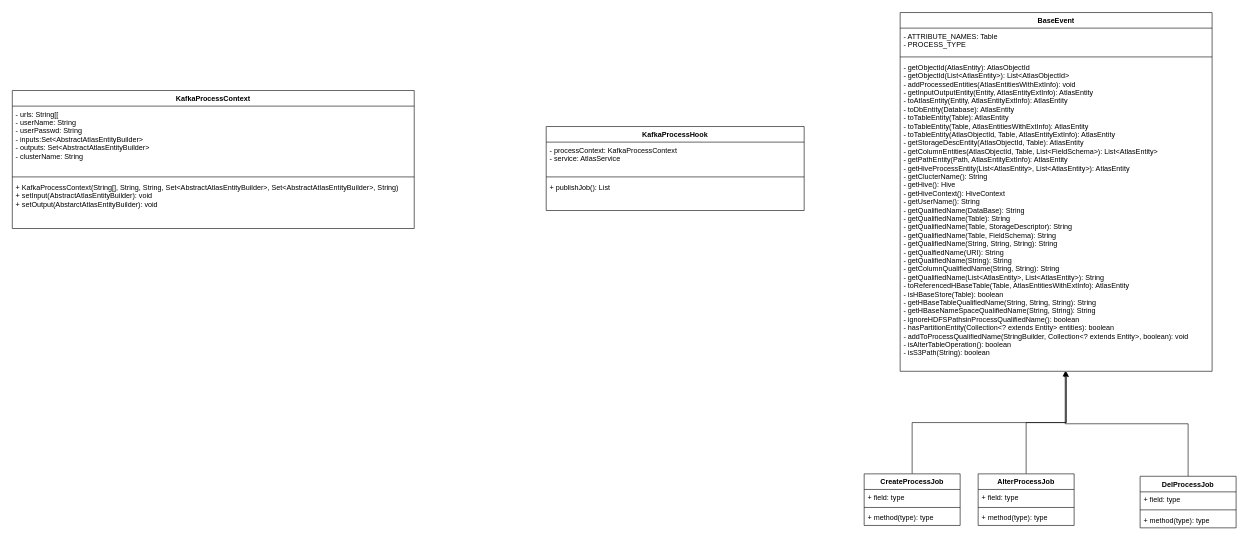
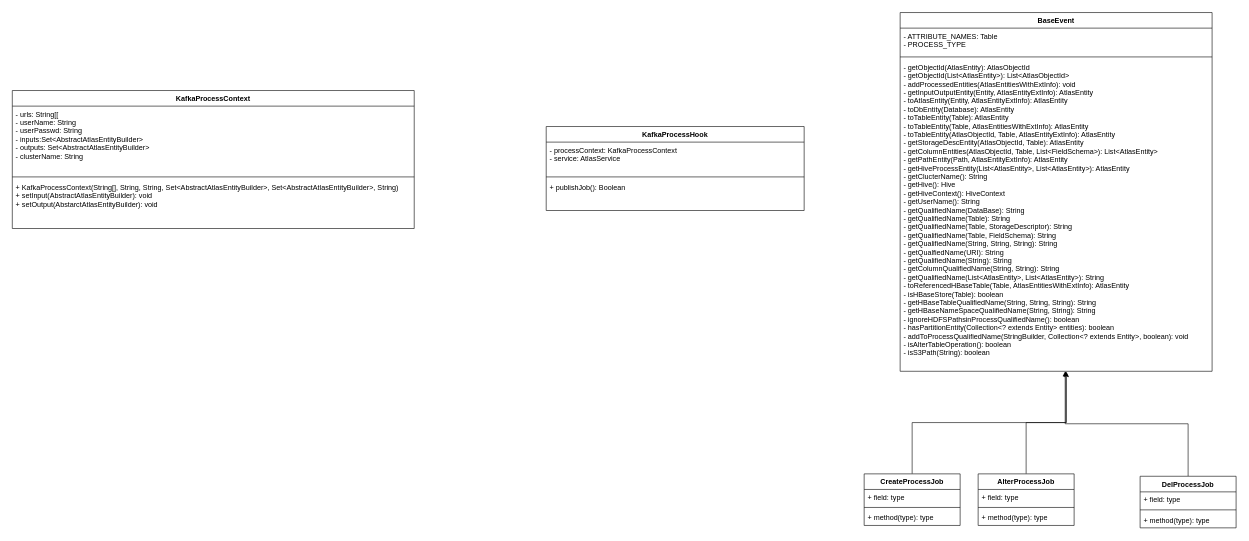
  <mxCell id="0" />
  <mxCell id="1" parent="0" />
  <mxCell id="2" value="KafkaProcessContext" style="swimlane;fontStyle=1;align=center;verticalAlign=top;childLayout=stackLayout;horizontal=1;startSize=26;horizontalStack=0;resizeParent=1;resizeParentMax=0;resizeLast=0;collapsible=1;marginBottom=0;" vertex="1" parent="1"><mxGeometry x="20" y="150" width="670" height="230" as="geometry" /></mxCell>
  <mxCell id="3" value="- urls: String[[&#10;- userName: String&#10;- userPasswd: String&#10;- inputs:Set&lt;AbstractAtlasEntityBuilder&gt;&#10;- outputs: Set&lt;AbstractAtlasEntityBuilder&gt;&#10;- clusterName: String&#10;" style="text;strokeColor=none;fillColor=none;align=left;verticalAlign=top;spacingLeft=4;spacingRight=4;overflow=hidden;rotatable=0;points=[[0,0.5],[1,0.5]];portConstraint=eastwest;" vertex="1" parent="2"><mxGeometry y="26" width="670" height="114" as="geometry" /></mxCell>
  <mxCell id="4" value="" style="line;strokeWidth=1;fillColor=none;align=left;verticalAlign=middle;spacingTop=-1;spacingLeft=3;spacingRight=3;rotatable=0;labelPosition=right;points=[];portConstraint=eastwest;" vertex="1" parent="2"><mxGeometry y="140" width="670" height="8" as="geometry" /></mxCell>
  <mxCell id="5" value="+ KafkaProcessContext(String[], String, String, Set&lt;AbstractAtlasEntityBuilder&gt;, Set&lt;AbstractAtlasEntityBuilder&gt;, String)&#10;+ setInput(AbstractAtlasEntityBuilder): void&#10;+ setOutput(AbstarctAtlasEntityBuilder): void" style="text;strokeColor=none;fillColor=none;align=left;verticalAlign=top;spacingLeft=4;spacingRight=4;overflow=hidden;rotatable=0;points=[[0,0.5],[1,0.5]];portConstraint=eastwest;" vertex="1" parent="2"><mxGeometry y="148" width="670" height="82" as="geometry" /></mxCell>
  <mxCell id="6" value="KafkaProcessHook" style="swimlane;fontStyle=1;align=center;verticalAlign=top;childLayout=stackLayout;horizontal=1;startSize=26;horizontalStack=0;resizeParent=1;resizeParentMax=0;resizeLast=0;collapsible=1;marginBottom=0;" vertex="1" parent="1"><mxGeometry x="910" y="210" width="430" height="140" as="geometry" /></mxCell>
  <mxCell id="7" value="- processContext: KafkaProcessContext&#10;- service: AtlasService&#10;" style="text;strokeColor=none;fillColor=none;align=left;verticalAlign=top;spacingLeft=4;spacingRight=4;overflow=hidden;rotatable=0;points=[[0,0.5],[1,0.5]];portConstraint=eastwest;" vertex="1" parent="6"><mxGeometry y="26" width="430" height="54" as="geometry" /></mxCell>
  <mxCell id="8" value="" style="line;strokeWidth=1;fillColor=none;align=left;verticalAlign=middle;spacingTop=-1;spacingLeft=3;spacingRight=3;rotatable=0;labelPosition=right;points=[];portConstraint=eastwest;" vertex="1" parent="6"><mxGeometry y="80" width="430" height="8" as="geometry" /></mxCell>
- <mxCell id="9" value="+ publishJob(): List" style="text;strokeColor=none;fillColor=none;align=left;verticalAlign=top;spacingLeft=4;spacingRight=4;overflow=hidden;rotatable=0;points=[[0,0.5],[1,0.5]];portConstraint=eastwest;" vertex="1" parent="6"><mxGeometry y="88" width="430" height="52" as="geometry" /></mxCell>
+ <mxCell id="9" value="+ publishJob(): Boolean" style="text;strokeColor=none;fillColor=none;align=left;verticalAlign=top;spacingLeft=4;spacingRight=4;overflow=hidden;rotatable=0;points=[[0,0.5],[1,0.5]];portConstraint=eastwest;" vertex="1" parent="6"><mxGeometry y="88" width="430" height="52" as="geometry" /></mxCell>
  <mxCell id="10" value="BaseEvent" style="swimlane;fontStyle=1;align=center;verticalAlign=top;childLayout=stackLayout;horizontal=1;startSize=26;horizontalStack=0;resizeParent=1;resizeParentMax=0;resizeLast=0;collapsible=1;marginBottom=0;" vertex="1" parent="1"><mxGeometry x="1500" y="20" width="520" height="598" as="geometry" /></mxCell>
  <mxCell id="11" value="- ATTRIBUTE_NAMES: Table&#10;- PROCESS_TYPE&#10;" style="text;strokeColor=none;fillColor=none;align=left;verticalAlign=top;spacingLeft=4;spacingRight=4;overflow=hidden;rotatable=0;points=[[0,0.5],[1,0.5]];portConstraint=eastwest;" vertex="1" parent="10"><mxGeometry y="26" width="520" height="44" as="geometry" /></mxCell>
  <mxCell id="12" value="" style="line;strokeWidth=1;fillColor=none;align=left;verticalAlign=middle;spacingTop=-1;spacingLeft=3;spacingRight=3;rotatable=0;labelPosition=right;points=[];portConstraint=eastwest;" vertex="1" parent="10"><mxGeometry y="70" width="520" height="8" as="geometry" /></mxCell>
  <mxCell id="13" value="- getObjectId(AtlasEntity): AtlasObjectId&#10;- getObjectId(List&lt;AtlasEntity&gt;): List&lt;AtlasObjectId&gt;&#10;- addProcessedEntities(AtlasEntitiesWithExtInfo): void&#10;- getInputOutputEntity(Entity, AtlasEntityExtInfo): AtlasEntity&#10;- toAtlasEntity(Entity, AtlasEntityExtInfo): AtlasEntity&#10;- toDbEntity(Database): AtlasEntity&#10;- toTableEntity(Table): AtlasEntity&#10;- toTableEntity(Table, AtlasEntitiesWithExtInfo): AtlasEntity&#10;- toTableEntity(AtlasObjectId, Table, AtlasEntityExtInfo): AtlasEntity&#10;- getStorageDescEntity(AtlasObjectId, Table): AtlasEntity&#10;- getColumnEntities(AtlasObjectId, Table, List&lt;FieldSchema&gt;): List&lt;AtlasEntity&gt;&#10;- getPathEntity(Path, AtlasEntityExtInfo): AtlasEntity&#10;- getHiveProcessEntity(List&lt;AtlasEntity&gt;, List&lt;AtlasEntity&gt;): AtlasEntity&#10;- getClucterName(): String&#10;- getHive(): Hive&#10;- getHiveContext(): HiveContext&#10;- getUserName(): String&#10;- getQualifiedName(DataBase): String&#10;- getQualifiedName(Table): String&#10;- getQualifiedName(Table, StorageDescriptor): String&#10;- getQualifiedName(Table, FieldSchema): String&#10;- getQualifiedName(String, String, String): String&#10;- getQualfiedName(URI): String&#10;- getQualifiedName(String): String&#10;- getColumnQualifiedName(String, String): String&#10;- getQualifiedName(List&lt;AtlasEntity&gt;, List&lt;AtlasEntity&gt;): String&#10;- toReferencedHBaseTable(Table, AtlasEntitiesWithExtInfo): AtlasEntity&#10;- isHBaseStore(Table): boolean&#10;- getHBaseTableQualifiedName(String, String, String): String&#10;- getHBaseNameSpaceQualifiedName(String, String): String&#10;- ignoreHDFSPathsinProcessQualifiedName(): boolean&#10;- hasPartitionEntity(Collection&lt;? extends Entity&gt; entities): boolean&#10;- addToProcessQualifiedName(StringBuilder, Collection&lt;? extends Entity&gt;, boolean): void&#10;- isAlterTableOperation(): boolean&#10;- isS3Path(String): boolean&#10;" style="text;strokeColor=none;fillColor=none;align=left;verticalAlign=top;spacingLeft=4;spacingRight=4;overflow=hidden;rotatable=0;points=[[0,0.5],[1,0.5]];portConstraint=eastwest;" vertex="1" parent="10"><mxGeometry y="78" width="520" height="520" as="geometry" /></mxCell>
  <mxCell id="14" style="edgeStyle=orthogonalEdgeStyle;rounded=0;orthogonalLoop=1;jettySize=auto;html=1;entryX=0.531;entryY=1;entryDx=0;entryDy=0;entryPerimeter=0;" edge="1" parent="1" source="15" target="13"><mxGeometry relative="1" as="geometry" /></mxCell>
  <mxCell id="15" value="CreateProcessJob&#10;&#10;" style="swimlane;fontStyle=1;align=center;verticalAlign=top;childLayout=stackLayout;horizontal=1;startSize=26;horizontalStack=0;resizeParent=1;resizeParentMax=0;resizeLast=0;collapsible=1;marginBottom=0;" vertex="1" parent="1"><mxGeometry x="1440" y="789" width="160" height="86" as="geometry" /></mxCell>
  <mxCell id="16" value="+ field: type" style="text;strokeColor=none;fillColor=none;align=left;verticalAlign=top;spacingLeft=4;spacingRight=4;overflow=hidden;rotatable=0;points=[[0,0.5],[1,0.5]];portConstraint=eastwest;" vertex="1" parent="15"><mxGeometry y="26" width="160" height="26" as="geometry" /></mxCell>
  <mxCell id="17" value="" style="line;strokeWidth=1;fillColor=none;align=left;verticalAlign=middle;spacingTop=-1;spacingLeft=3;spacingRight=3;rotatable=0;labelPosition=right;points=[];portConstraint=eastwest;" vertex="1" parent="15"><mxGeometry y="52" width="160" height="8" as="geometry" /></mxCell>
  <mxCell id="18" value="+ method(type): type" style="text;strokeColor=none;fillColor=none;align=left;verticalAlign=top;spacingLeft=4;spacingRight=4;overflow=hidden;rotatable=0;points=[[0,0.5],[1,0.5]];portConstraint=eastwest;" vertex="1" parent="15"><mxGeometry y="60" width="160" height="26" as="geometry" /></mxCell>
  <mxCell id="19" style="edgeStyle=orthogonalEdgeStyle;rounded=0;orthogonalLoop=1;jettySize=auto;html=1;entryX=0.533;entryY=1.002;entryDx=0;entryDy=0;entryPerimeter=0;" edge="1" parent="1" source="20" target="13"><mxGeometry relative="1" as="geometry" /></mxCell>
  <mxCell id="20" value="AlterProcessJob" style="swimlane;fontStyle=1;align=center;verticalAlign=top;childLayout=stackLayout;horizontal=1;startSize=26;horizontalStack=0;resizeParent=1;resizeParentMax=0;resizeLast=0;collapsible=1;marginBottom=0;" vertex="1" parent="1"><mxGeometry x="1630" y="789" width="160" height="86" as="geometry" /></mxCell>
  <mxCell id="21" value="+ field: type" style="text;strokeColor=none;fillColor=none;align=left;verticalAlign=top;spacingLeft=4;spacingRight=4;overflow=hidden;rotatable=0;points=[[0,0.5],[1,0.5]];portConstraint=eastwest;" vertex="1" parent="20"><mxGeometry y="26" width="160" height="26" as="geometry" /></mxCell>
  <mxCell id="22" value="" style="line;strokeWidth=1;fillColor=none;align=left;verticalAlign=middle;spacingTop=-1;spacingLeft=3;spacingRight=3;rotatable=0;labelPosition=right;points=[];portConstraint=eastwest;" vertex="1" parent="20"><mxGeometry y="52" width="160" height="8" as="geometry" /></mxCell>
  <mxCell id="23" value="+ method(type): type" style="text;strokeColor=none;fillColor=none;align=left;verticalAlign=top;spacingLeft=4;spacingRight=4;overflow=hidden;rotatable=0;points=[[0,0.5],[1,0.5]];portConstraint=eastwest;" vertex="1" parent="20"><mxGeometry y="60" width="160" height="26" as="geometry" /></mxCell>
  <mxCell id="24" style="edgeStyle=orthogonalEdgeStyle;rounded=0;orthogonalLoop=1;jettySize=auto;html=1;entryX=0.529;entryY=1;entryDx=0;entryDy=0;entryPerimeter=0;" edge="1" parent="1" source="25" target="13"><mxGeometry relative="1" as="geometry" /></mxCell>
  <mxCell id="25" value="DelProcessJob" style="swimlane;fontStyle=1;align=center;verticalAlign=top;childLayout=stackLayout;horizontal=1;startSize=26;horizontalStack=0;resizeParent=1;resizeParentMax=0;resizeLast=0;collapsible=1;marginBottom=0;" vertex="1" parent="1"><mxGeometry x="1900" y="793" width="160" height="86" as="geometry" /></mxCell>
  <mxCell id="26" value="+ field: type" style="text;strokeColor=none;fillColor=none;align=left;verticalAlign=top;spacingLeft=4;spacingRight=4;overflow=hidden;rotatable=0;points=[[0,0.5],[1,0.5]];portConstraint=eastwest;" vertex="1" parent="25"><mxGeometry y="26" width="160" height="26" as="geometry" /></mxCell>
  <mxCell id="27" value="" style="line;strokeWidth=1;fillColor=none;align=left;verticalAlign=middle;spacingTop=-1;spacingLeft=3;spacingRight=3;rotatable=0;labelPosition=right;points=[];portConstraint=eastwest;" vertex="1" parent="25"><mxGeometry y="52" width="160" height="8" as="geometry" /></mxCell>
  <mxCell id="28" value="+ method(type): type" style="text;strokeColor=none;fillColor=none;align=left;verticalAlign=top;spacingLeft=4;spacingRight=4;overflow=hidden;rotatable=0;points=[[0,0.5],[1,0.5]];portConstraint=eastwest;" vertex="1" parent="25"><mxGeometry y="60" width="160" height="26" as="geometry" /></mxCell>
